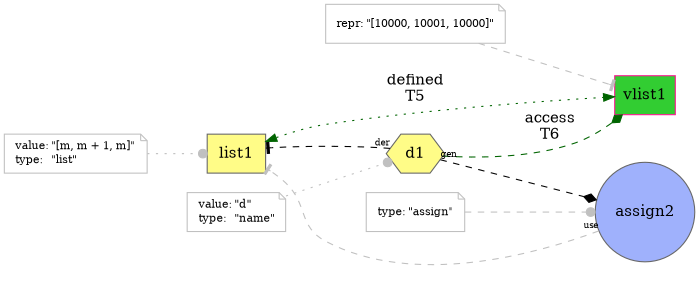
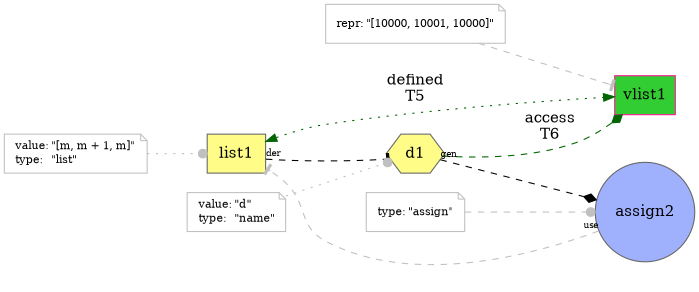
  digraph {
    rankdir=LR
    node [color=gray shape=note]
    edge [color=gray labelangle=60.0 labeldistance=1.5 labelfontsize=8 rotation=20 style=dashed arrowhead=dot]
    n1 [color=gray40 fillcolor="#FFFC87" label=list1 shape=box style=filled]
    n2 [color=deeppink fillcolor="#32CD32" label=vlist1 shape=box style=filled]
    n3 [fontcolor=black fontsize=10 label=<<TABLE cellpadding="0" border="0"> 	<TR> 	    <TD align="left">value:</TD> 	    <TD align="left">&quot;[m, m + 1, m]&quot;</TD> 	</TR> 	<TR> 	    <TD align="left">type:</TD> 	    <TD align="left">&quot;list&quot;</TD> 	</TR> </TABLE>>]
    n4 [fontcolor=black fontsize=10 label=<<TABLE cellpadding="0" border="0"> 	<TR> 	    <TD align="left">repr:</TD> 	    <TD align="left">&quot;[10000, 10001, 10000]&quot;</TD> 	</TR> </TABLE>>]
    n5 [color=gray40 fillcolor="#FFFC87" label=d1 shape=hexagon style=filled]
    n6 [color=gray40 fillcolor="#9FB1FC" label=assign2 shape=circle sides=4 style=filled]
    n7 [fontcolor=black fontsize=10 label=<<TABLE cellpadding="0" border="0"> 	<TR> 	    <TD align="left">value:</TD> 	    <TD align="left">&quot;d&quot;</TD> 	</TR> 	<TR> 	    <TD align="left">type:</TD> 	    <TD align="left">&quot;name&quot;</TD> 	</TR> </TABLE>>]
    n8 [fontcolor=black fontsize=10 label=<<TABLE cellpadding="0" border="0"> 	<TR> 	    <TD align="left">type:</TD> 	    <TD align="left">&quot;assign&quot;</TD> 	</TR> </TABLE>>]
    n1 -> n2 [color=darkgreen dir=both label="defined\nT5" style=dotted arrowhead=""]
    n3 -> n1 [style=dotted labelangle="" labeldistance="" labelfontsize="" rotation=""]
    n4 -> n2 [arrowhead=tee labelangle="" labeldistance="" labelfontsize="" rotation=""]
-   n5 -> n1 [arrowhead=tee taillabel=der color=""]
+   n1 -> n5 [arrowhead=tee taillabel=der color=""]
    n5 -> n2 [arrowhead=diamond color=darkgreen label="access\nT6"]
    n5 -> n6 [arrowhead=diamond taillabel=gen color=""]
    n6 -> n1 [arrowhead=tee taillabel=use]
    n7 -> n5 [style=dotted labelangle="" labeldistance="" labelfontsize="" rotation=""]
    n8 -> n6 [labelangle="" labeldistance="" labelfontsize="" rotation=""]
  }
